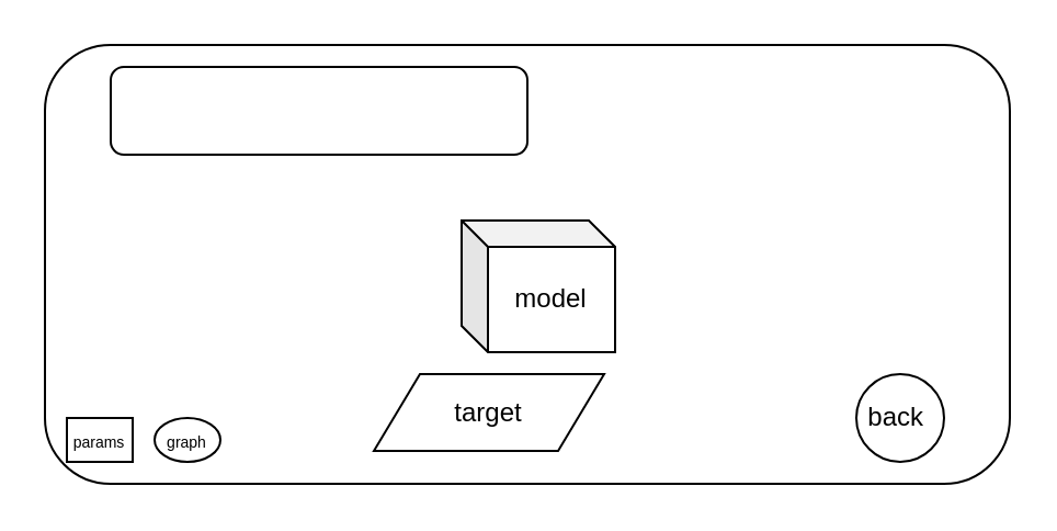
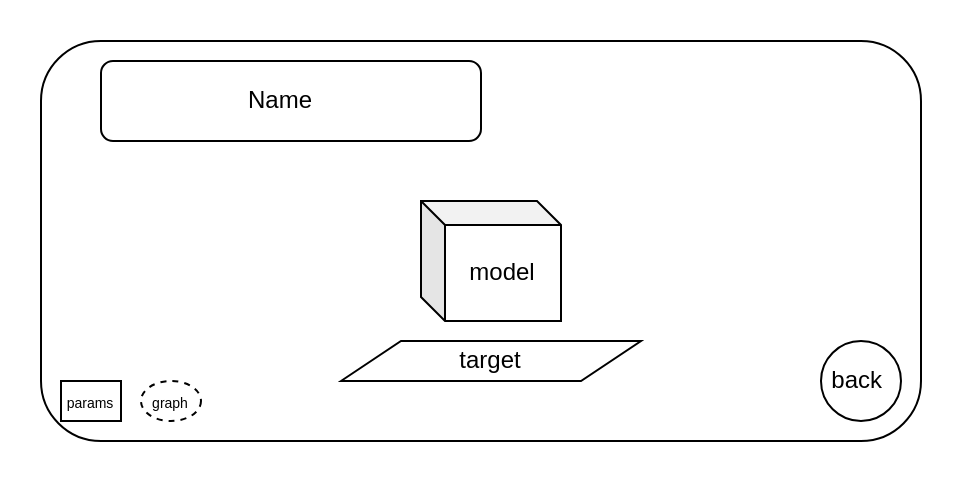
  <mxCell id="0" />
  <mxCell id="1" parent="0" />
  <mxCell id="2" value="" style="rounded=1;whiteSpace=wrap;html=1;" vertex="1" parent="1"><mxGeometry x="20" y="20" width="440" height="200" as="geometry" /></mxCell>
  <mxCell id="3" value="" style="group" vertex="1" connectable="0" parent="1"><mxGeometry x="50" y="30" width="190" height="40" as="geometry" /></mxCell>
  <mxCell id="4" value="" style="rounded=1;whiteSpace=wrap;html=1;" vertex="1" parent="3"><mxGeometry width="190" height="40" as="geometry" /></mxCell>
- <mxCell id="6" value="target" style="shape=parallelogram;perimeter=parallelogramPerimeter;whiteSpace=wrap;html=1;" vertex="1" parent="1"><mxGeometry x="170" y="170" width="105" height="35" as="geometry" /></mxCell>
+ <mxCell id="5" value="Name" style="text;html=1;strokeColor=none;fillColor=none;align=center;verticalAlign=middle;whiteSpace=wrap;rounded=0;" vertex="1" parent="3"><mxGeometry x="20" y="10" width="140" height="20" as="geometry" /></mxCell>
+ <mxCell id="6" value="target" style="shape=parallelogram;perimeter=parallelogramPerimeter;whiteSpace=wrap;html=1;" vertex="1" parent="1"><mxGeometry x="170" y="170" width="150" height="20" as="geometry" /></mxCell>
  <mxCell id="7" value="model" style="shape=cube;whiteSpace=wrap;html=1;boundedLbl=1;backgroundOutline=1;darkOpacity=0.05;darkOpacity2=0.1;size=12;" vertex="1" parent="1"><mxGeometry x="210" y="100" width="70" height="60" as="geometry" /></mxCell>
  <mxCell id="8" value="&lt;font style=&quot;font-size: 7px&quot;&gt;params&lt;/font&gt;" style="whiteSpace=wrap;html=1;rounded=0;" vertex="1" parent="1"><mxGeometry x="30" y="190" width="30" height="20" as="geometry" /></mxCell>
- <mxCell id="9" value="back&amp;nbsp;" style="ellipse;whiteSpace=wrap;html=1;" vertex="1" parent="1"><mxGeometry x="390" y="170" width="40" height="40" as="geometry" /></mxCell>
- <mxCell id="10" value="&lt;font style=&quot;font-size: 7px&quot;&gt;graph&lt;/font&gt;" style="ellipse;whiteSpace=wrap;html=1;" vertex="1" parent="1"><mxGeometry x="70" y="190" width="30" height="20" as="geometry" /></mxCell>
+ <mxCell id="9" value="back&amp;nbsp;" style="ellipse;whiteSpace=wrap;html=1;" vertex="1" parent="1"><mxGeometry x="410" y="170" width="40" height="40" as="geometry" /></mxCell>
+ <mxCell id="10" value="&lt;font style=&quot;font-size: 7px&quot;&gt;graph&lt;/font&gt;" style="ellipse;whiteSpace=wrap;html=1;dashed=1;" vertex="1" parent="1"><mxGeometry x="70" y="190" width="30" height="20" as="geometry" /></mxCell>
